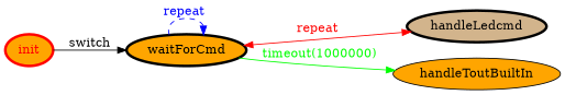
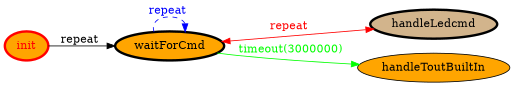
  digraph {
    rankdir=LR
    node [color=black fillcolor=orange fontcolor=black penwidth=3 style=filled]
    init [color=red fontcolor=red]
    waitForCmd
    handleLedcmd [fillcolor=tan]
    handleToutBuiltIn [color="" fontcolor="" penwidth=""]
-   init -> waitForCmd [color=black fontcolor=black label=switch]
+   init -> waitForCmd [color=black fontcolor=black label="repeat "]
    waitForCmd -> waitForCmd [color=blue fontcolor=blue label="repeat " style=dashed]
    waitForCmd -> handleLedcmd [color=red dir=both fontcolor=red label="repeat "]
-   waitForCmd -> handleToutBuiltIn [color=green fontcolor=green label="timeout(1000000)"]
+   waitForCmd -> handleToutBuiltIn [color=green fontcolor=green label="timeout(3000000)"]
  }
